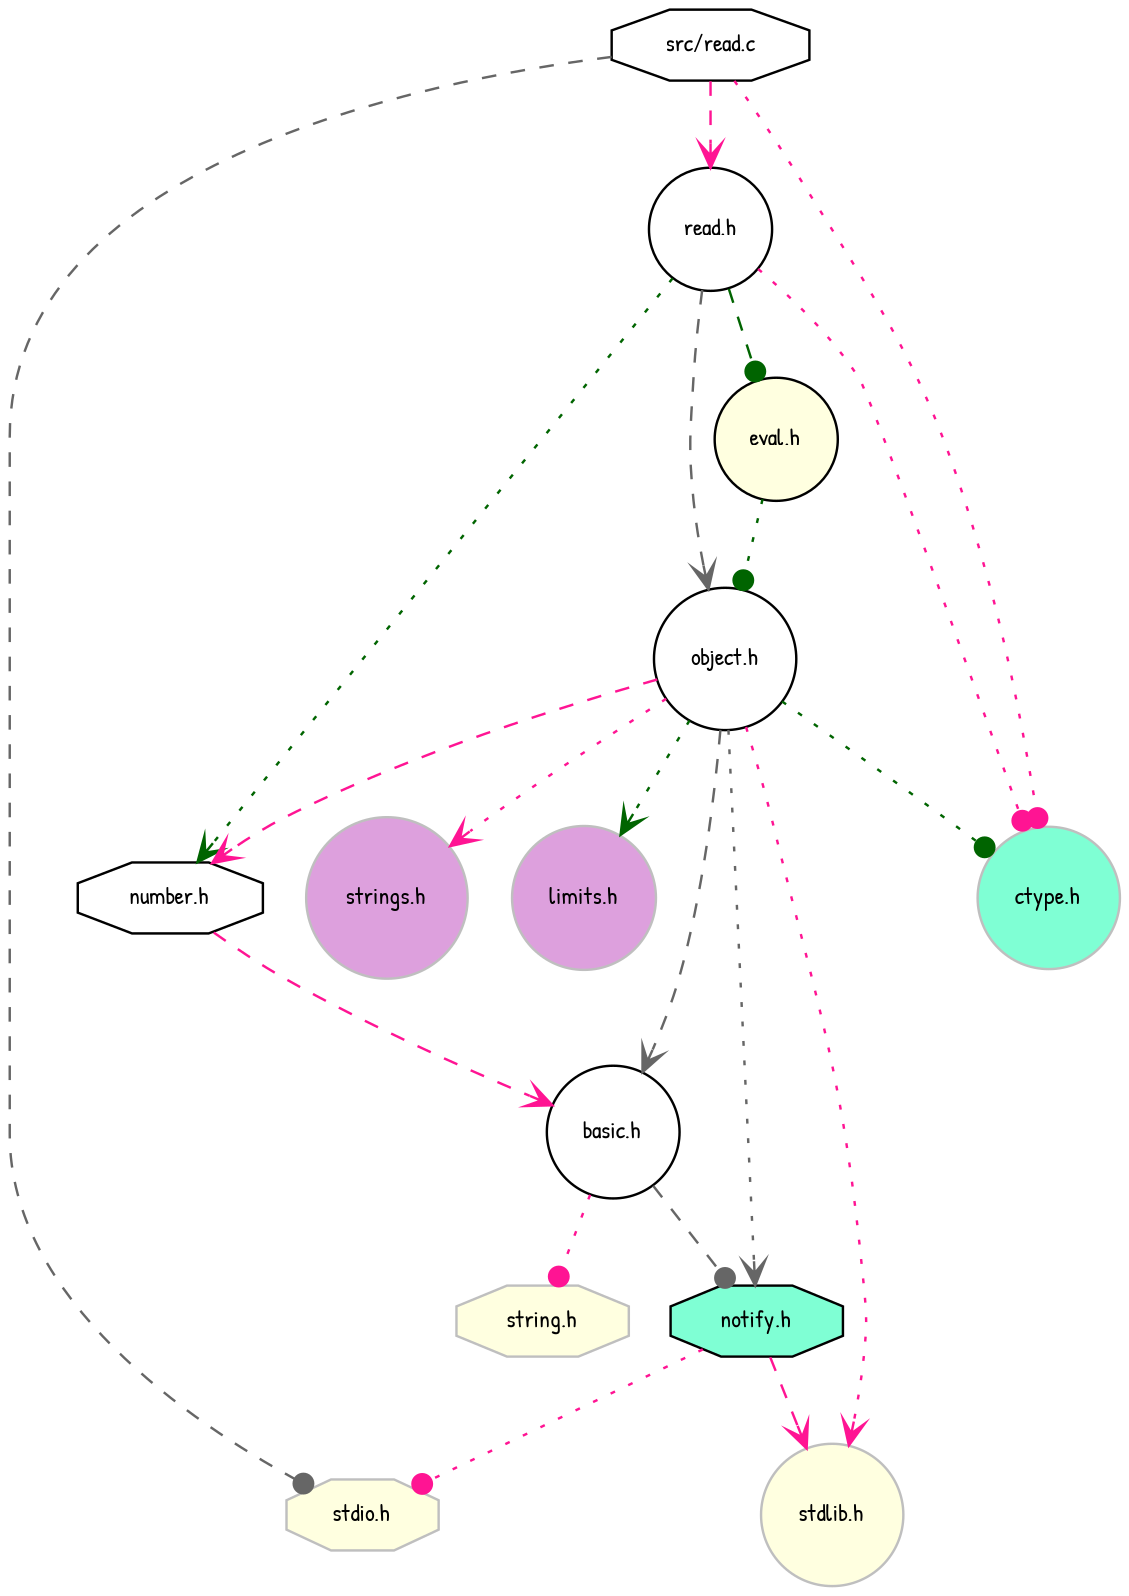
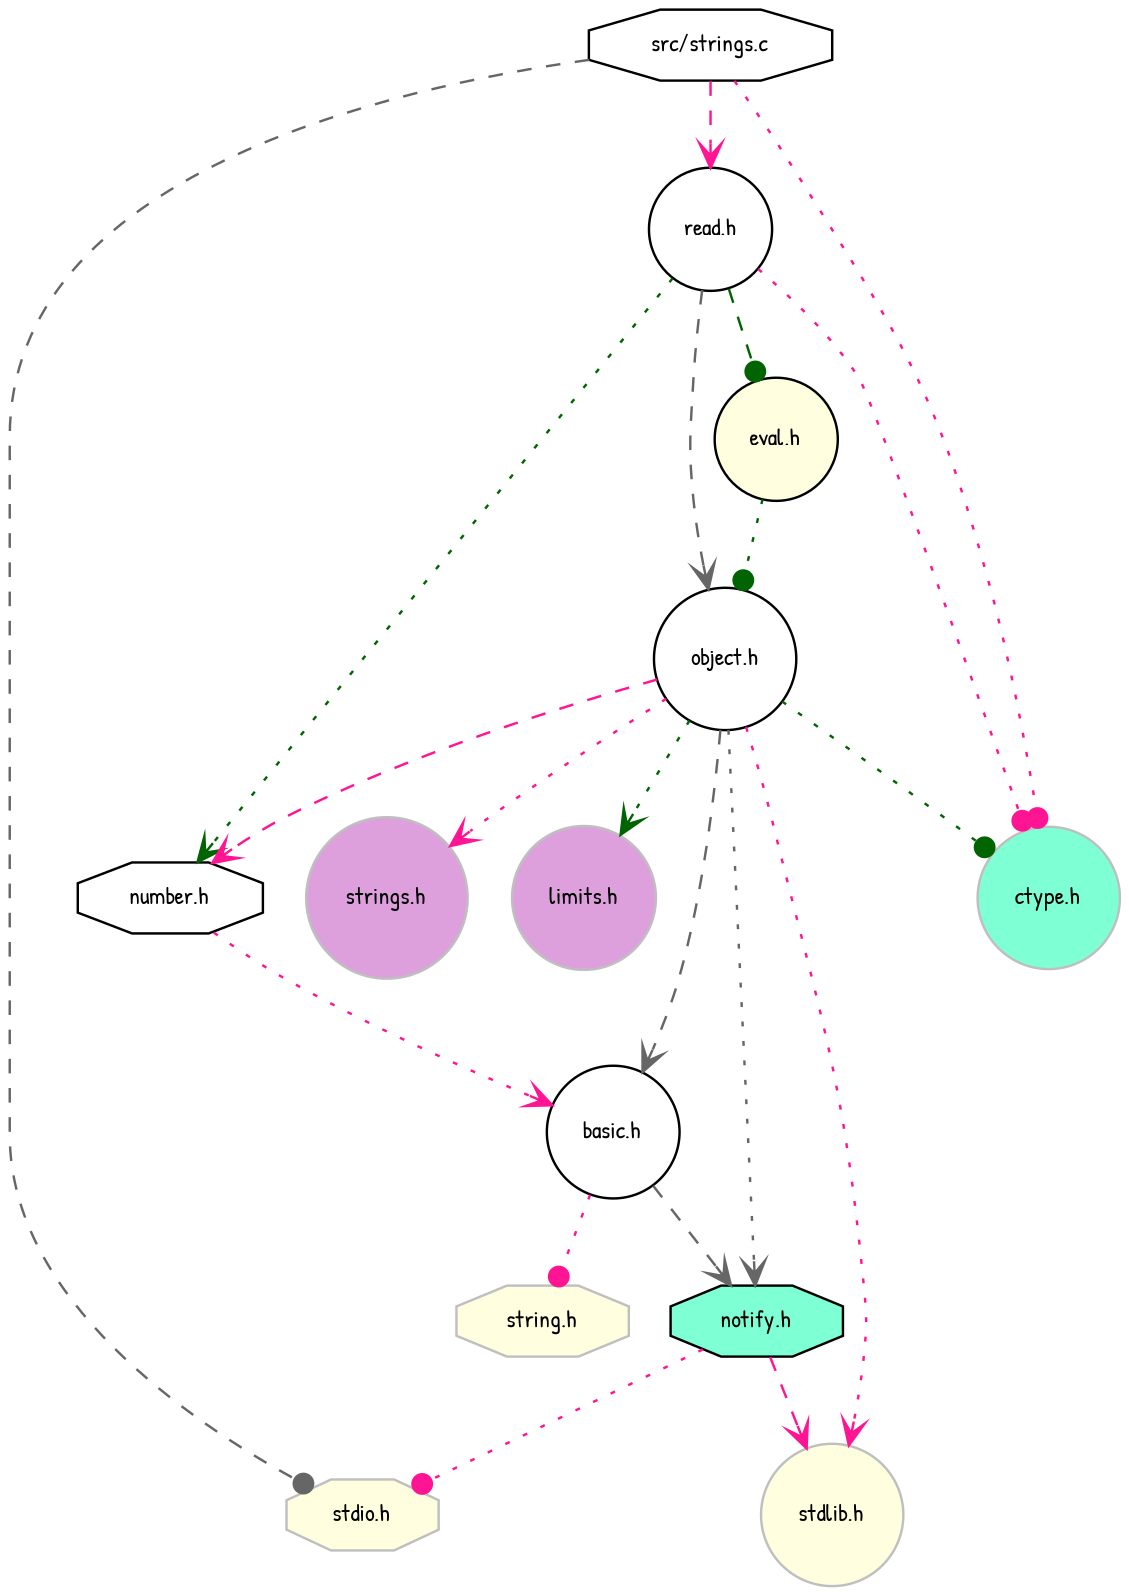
  digraph {
    fontname="Patrick Hand"
    node [color=black fillcolor=white fontname="Patrick Hand" fontsize=10 shape=circle style=filled]
    edge [arrowhead=vee color=deeppink fontname="Patrick Hand" fontsize=10 labelfontname=Helvetica labelfontsize=10 style=dotted]
-   n1 [fontcolor=black height=0.2 label="src/read.c" shape=octagon width=0.4]
+   n1 [fontcolor=black height=0.2 label="src/strings.c" shape=octagon width=0.4]
    n2 [color=grey75 fillcolor=lightyellow height=0.2 label="stdio.h" shape=octagon width=0.4]
    n3 [color=grey75 fillcolor=aquamarine height=0.2 label="ctype.h" width=0.4]
    n4 [height=0.2 label="read.h" width=0.4]
    n5 [fillcolor=lightyellow height=0.2 label="eval.h" width=0.4]
    n6 [height=0.2 label="object.h" width=0.4]
    n7 [height=0.2 label="number.h" shape=octagon width=0.4]
    n8 [color=grey75 fillcolor=plum height=0.2 label="strings.h" width=0.4]
    n9 [color=grey75 fillcolor=lightyellow height=0.2 label="stdlib.h" width=0.4]
    n10 [color=grey75 fillcolor=plum height=0.2 label="limits.h" width=0.4]
    n11 [height=0.2 label="basic.h" width=0.4]
    n12 [fillcolor=aquamarine height=0.2 label="notify.h" shape=octagon width=0.4]
    n13 [color=grey75 fillcolor=lightyellow height=0.2 label="string.h" shape=octagon width=0.4]
    n1 -> n2 [arrowhead=dot color=gray40 style=dashed]
    n1 -> n3 [arrowhead=dot]
    n1 -> n4 [style=dashed]
    n4 -> n3 [arrowhead=dot]
    n4 -> n5 [arrowhead=dot color=darkgreen style=dashed]
    n4 -> n6 [color=gray40 style=dashed]
    n4 -> n7 [color=darkgreen]
    n5 -> n6 [arrowhead=dot color=darkgreen]
    n6 -> n3 [arrowhead=dot color=darkgreen]
    n6 -> n7 [style=dashed]
    n6 -> n8
    n6 -> n9
    n6 -> n10 [color=darkgreen]
    n6 -> n11 [color=gray40 style=dashed]
    n6 -> n12 [color=gray40]
-   n7 -> n11 [style=dashed]
-   n11 -> n12 [arrowhead=dot color=gray40 style=dashed]
+   n7 -> n11
+   n11 -> n12 [color=gray40 style=dashed]
    n11 -> n13 [arrowhead=dot]
    n12 -> n2 [arrowhead=dot]
    n12 -> n9 [style=dashed]
  }
